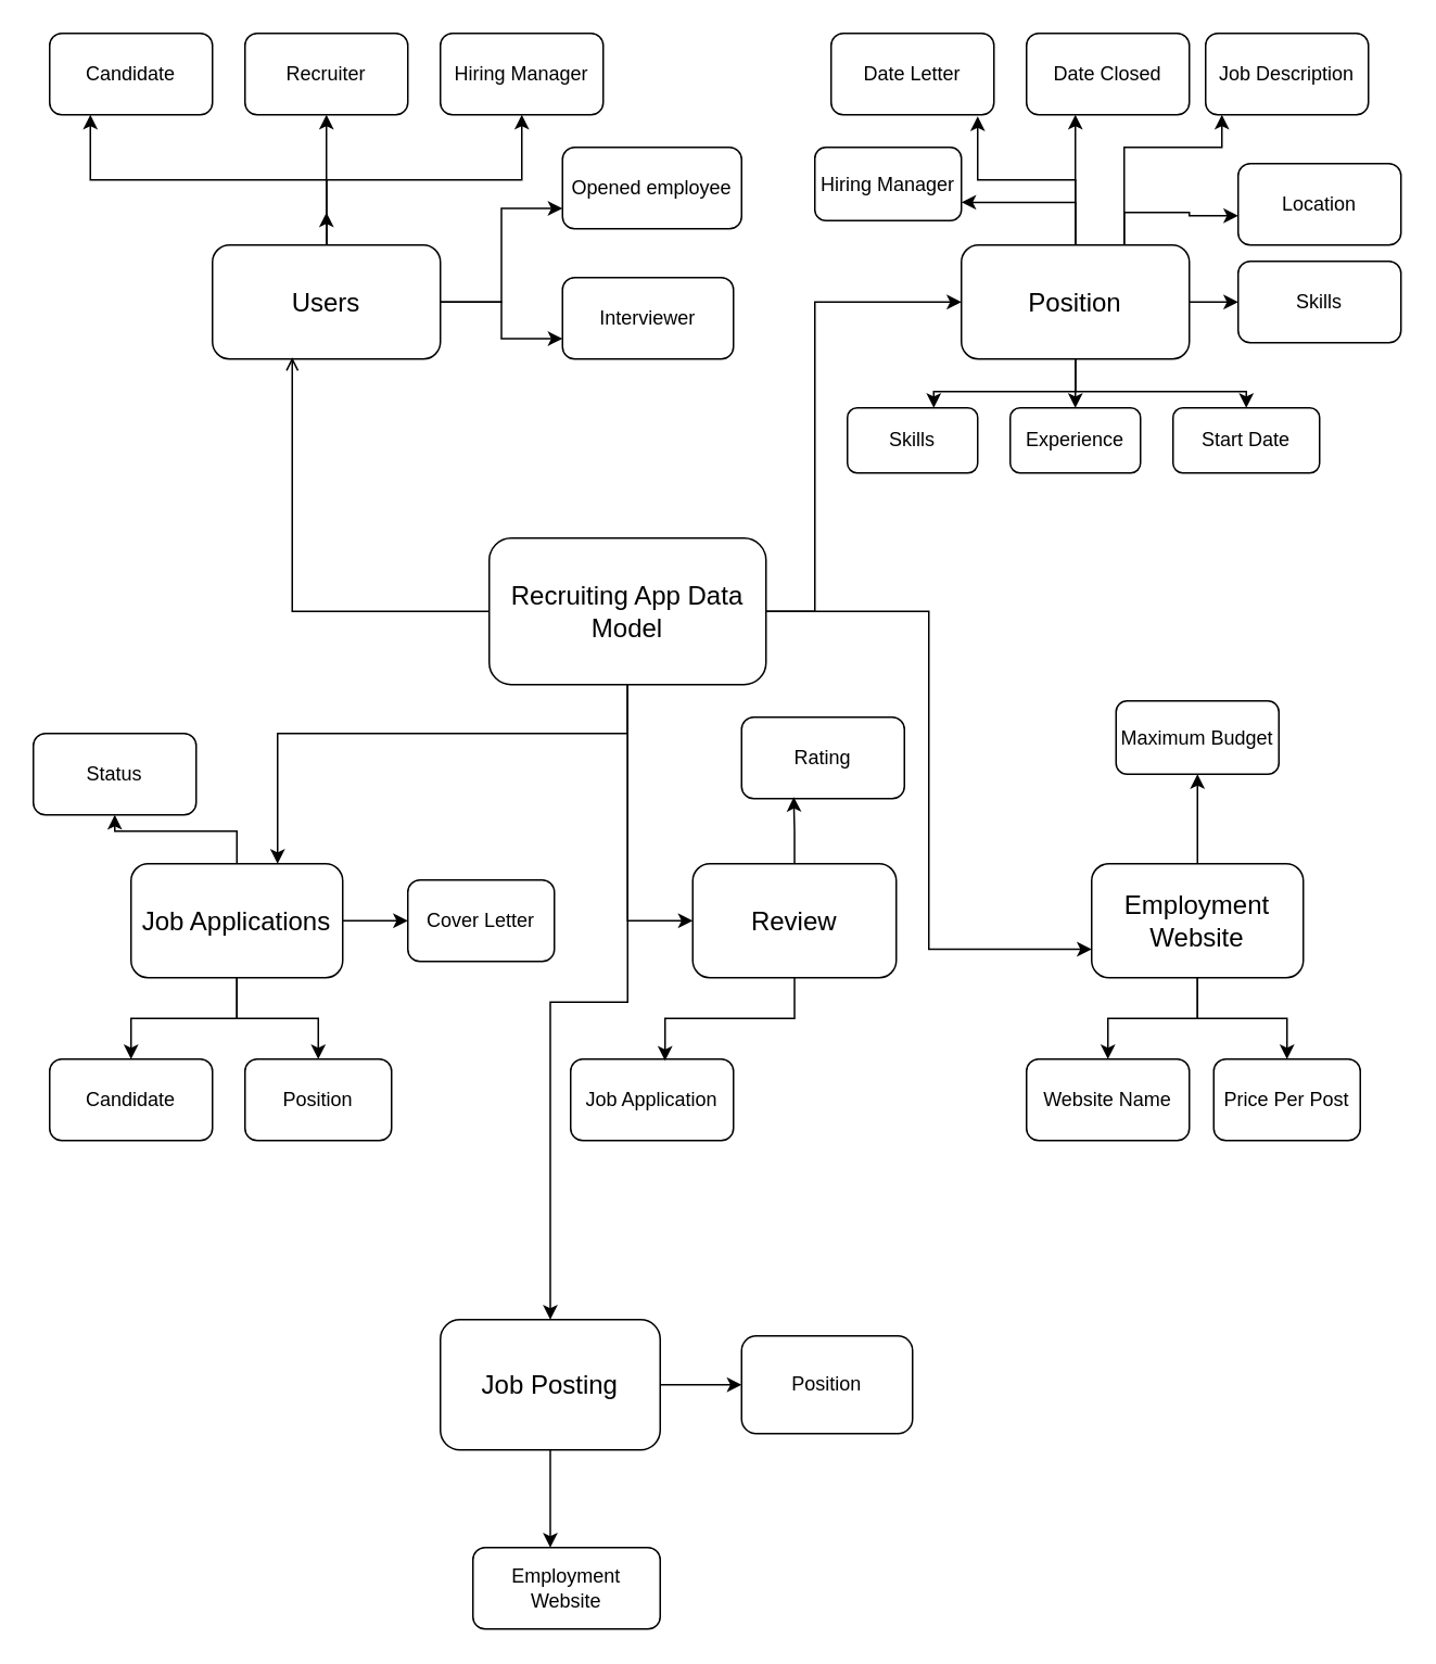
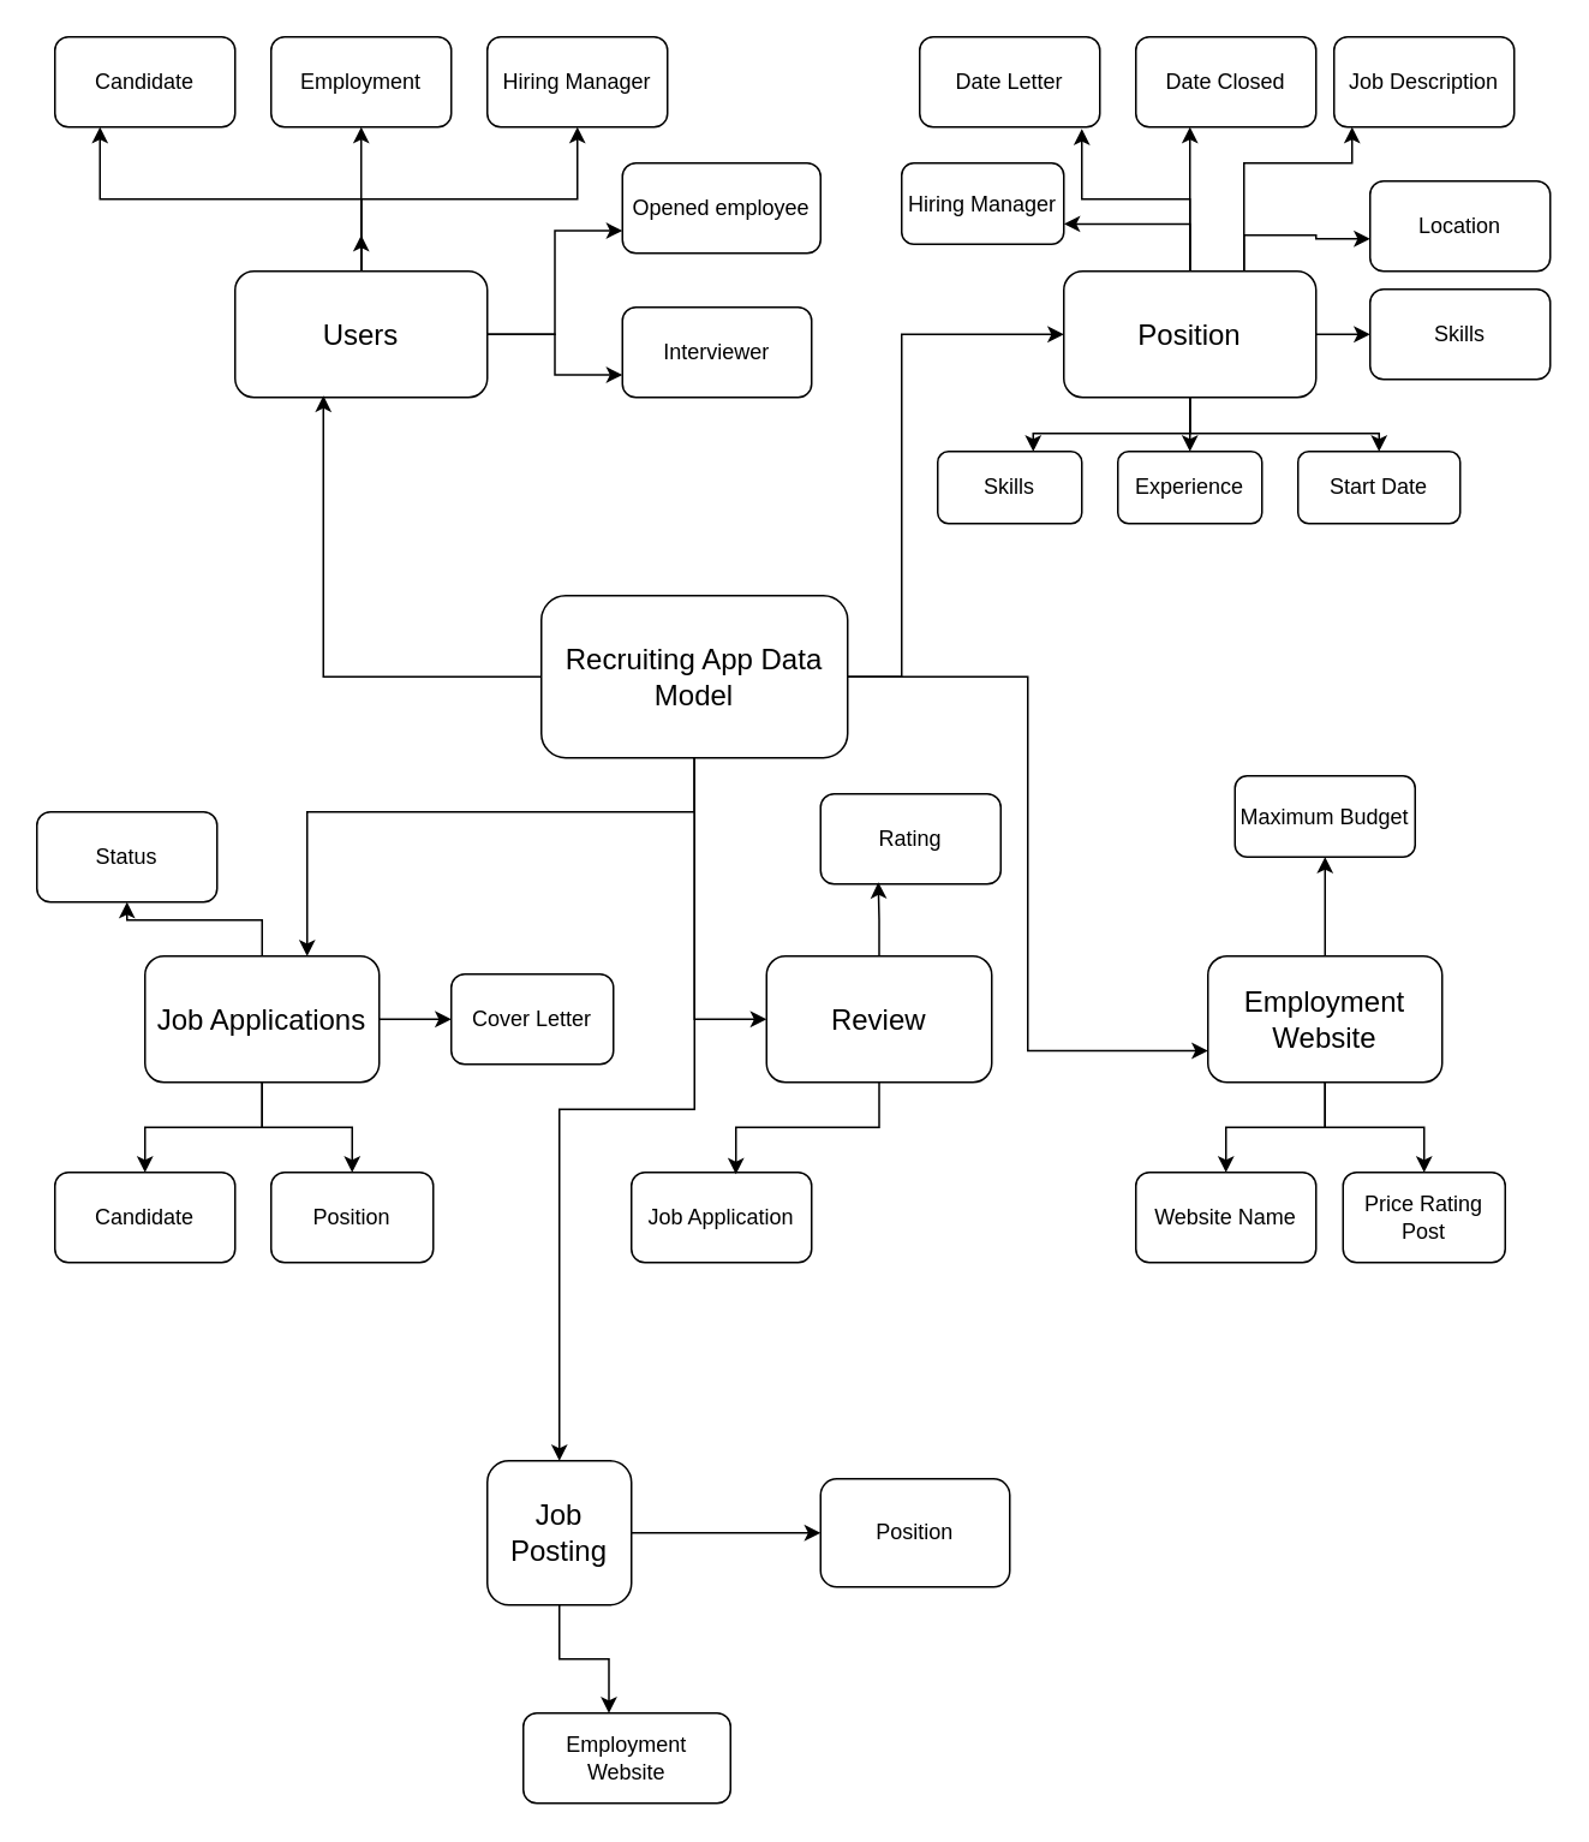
  <mxCell id="0" />
  <mxCell id="1" parent="0" />
  <mxCell id="2" style="edgeStyle=orthogonalEdgeStyle;rounded=0;orthogonalLoop=1;jettySize=auto;html=1;entryX=0;entryY=0.5;entryDx=0;entryDy=0;" edge="1" parent="1" source="7" target="23"><mxGeometry relative="1" as="geometry"><Array as="points"><mxPoint x="500" y="375" /><mxPoint x="500" y="185" /></Array></mxGeometry></mxCell>
  <mxCell id="3" style="edgeStyle=orthogonalEdgeStyle;rounded=0;orthogonalLoop=1;jettySize=auto;html=1;" edge="1" parent="1" source="7" target="42"><mxGeometry relative="1" as="geometry"><Array as="points"><mxPoint x="385" y="450" /><mxPoint x="170" y="450" /></Array></mxGeometry></mxCell>
  <mxCell id="4" style="edgeStyle=orthogonalEdgeStyle;rounded=0;orthogonalLoop=1;jettySize=auto;html=1;entryX=0;entryY=0.5;entryDx=0;entryDy=0;" edge="1" parent="1" source="7" target="47"><mxGeometry relative="1" as="geometry" /></mxCell>
  <mxCell id="5" style="edgeStyle=orthogonalEdgeStyle;rounded=0;orthogonalLoop=1;jettySize=auto;html=1;entryX=0;entryY=0.75;entryDx=0;entryDy=0;" edge="1" parent="1" source="7" target="51"><mxGeometry relative="1" as="geometry" /></mxCell>
  <mxCell id="6" style="edgeStyle=orthogonalEdgeStyle;rounded=0;orthogonalLoop=1;jettySize=auto;html=1;" edge="1" parent="1" source="7" target="53"><mxGeometry relative="1" as="geometry" /></mxCell>
  <mxCell id="7" value="&lt;font size=&quot;3&quot;&gt;Recruiting App Data Model&lt;/font&gt;" style="rounded=1;whiteSpace=wrap;html=1;" vertex="1" parent="1"><mxGeometry x="300" y="330" width="170" height="90" as="geometry" /></mxCell>
  <mxCell id="8" style="edgeStyle=orthogonalEdgeStyle;rounded=0;orthogonalLoop=1;jettySize=auto;html=1;" edge="1" parent="1" source="14"><mxGeometry relative="1" as="geometry"><mxPoint x="200" y="130" as="targetPoint" /></mxGeometry></mxCell>
  <mxCell id="9" style="edgeStyle=orthogonalEdgeStyle;rounded=0;orthogonalLoop=1;jettySize=auto;html=1;entryX=0.5;entryY=1;entryDx=0;entryDy=0;" edge="1" parent="1" source="14" target="16"><mxGeometry relative="1" as="geometry" /></mxCell>
  <mxCell id="10" style="edgeStyle=orthogonalEdgeStyle;rounded=0;orthogonalLoop=1;jettySize=auto;html=1;entryX=0.25;entryY=1;entryDx=0;entryDy=0;" edge="1" parent="1" source="14" target="15"><mxGeometry relative="1" as="geometry" /></mxCell>
  <mxCell id="11" style="edgeStyle=orthogonalEdgeStyle;rounded=0;orthogonalLoop=1;jettySize=auto;html=1;entryX=0.5;entryY=1;entryDx=0;entryDy=0;" edge="1" parent="1" source="14" target="17"><mxGeometry relative="1" as="geometry" /></mxCell>
  <mxCell id="12" style="edgeStyle=orthogonalEdgeStyle;rounded=0;orthogonalLoop=1;jettySize=auto;html=1;entryX=0;entryY=0.75;entryDx=0;entryDy=0;" edge="1" parent="1" source="14" target="18"><mxGeometry relative="1" as="geometry" /></mxCell>
  <mxCell id="13" style="edgeStyle=orthogonalEdgeStyle;rounded=0;orthogonalLoop=1;jettySize=auto;html=1;entryX=0;entryY=0.75;entryDx=0;entryDy=0;" edge="1" parent="1" source="14" target="19"><mxGeometry relative="1" as="geometry" /></mxCell>
  <mxCell id="14" value="&lt;font size=&quot;3&quot;&gt;Users&lt;/font&gt;" style="rounded=1;whiteSpace=wrap;html=1;" vertex="1" parent="1"><mxGeometry x="130" y="150" width="140" height="70" as="geometry" /></mxCell>
  <mxCell id="15" value="Candidate" style="rounded=1;whiteSpace=wrap;html=1;" vertex="1" parent="1"><mxGeometry x="30" y="20" width="100" height="50" as="geometry" /></mxCell>
- <mxCell id="16" value="Recruiter" style="rounded=1;whiteSpace=wrap;html=1;" vertex="1" parent="1"><mxGeometry x="150" y="20" width="100" height="50" as="geometry" /></mxCell>
+ <mxCell id="16" value="Employment" style="rounded=1;whiteSpace=wrap;html=1;" vertex="1" parent="1"><mxGeometry x="150" y="20" width="100" height="50" as="geometry" /></mxCell>
  <mxCell id="17" value="Hiring Manager" style="rounded=1;whiteSpace=wrap;html=1;" vertex="1" parent="1"><mxGeometry x="270" y="20" width="100" height="50" as="geometry" /></mxCell>
  <mxCell id="18" value="Opened employee" style="rounded=1;whiteSpace=wrap;html=1;" vertex="1" parent="1"><mxGeometry x="345" y="90" width="110" height="50" as="geometry" /></mxCell>
  <mxCell id="19" value="Interviewer" style="rounded=1;whiteSpace=wrap;html=1;" vertex="1" parent="1"><mxGeometry x="345" y="170" width="105" height="50" as="geometry" /></mxCell>
  <mxCell id="20" style="edgeStyle=orthogonalEdgeStyle;rounded=0;orthogonalLoop=1;jettySize=auto;html=1;entryX=1;entryY=0.75;entryDx=0;entryDy=0;" edge="1" parent="1" source="23" target="32"><mxGeometry relative="1" as="geometry" /></mxCell>
  <mxCell id="21" value="" style="edgeStyle=orthogonalEdgeStyle;rounded=0;orthogonalLoop=1;jettySize=auto;html=1;" edge="1" parent="1" source="23" target="30"><mxGeometry relative="1" as="geometry" /></mxCell>
  <mxCell id="22" style="edgeStyle=orthogonalEdgeStyle;rounded=0;orthogonalLoop=1;jettySize=auto;html=1;entryX=0;entryY=0.64;entryDx=0;entryDy=0;entryPerimeter=0;" edge="1" parent="1" source="23" target="27"><mxGeometry relative="1" as="geometry"><Array as="points"><mxPoint x="690" y="130" /><mxPoint x="730" y="130" /><mxPoint x="730" y="132" /></Array></mxGeometry></mxCell>
  <mxCell id="23" value="&lt;font size=&quot;3&quot;&gt;Position&lt;/font&gt;" style="rounded=1;whiteSpace=wrap;html=1;" vertex="1" parent="1"><mxGeometry x="590" y="150" width="140" height="70" as="geometry" /></mxCell>
  <mxCell id="24" value="Date Letter" style="rounded=1;whiteSpace=wrap;html=1;" vertex="1" parent="1"><mxGeometry x="510" y="20" width="100" height="50" as="geometry" /></mxCell>
  <mxCell id="25" value="Date Closed" style="rounded=1;whiteSpace=wrap;html=1;" vertex="1" parent="1"><mxGeometry x="630" y="20" width="100" height="50" as="geometry" /></mxCell>
  <mxCell id="26" value="Job Description" style="rounded=1;whiteSpace=wrap;html=1;" vertex="1" parent="1"><mxGeometry x="740" y="20" width="100" height="50" as="geometry" /></mxCell>
  <mxCell id="27" value="Location" style="rounded=1;whiteSpace=wrap;html=1;" vertex="1" parent="1"><mxGeometry x="760" y="100" width="100" height="50" as="geometry" /></mxCell>
  <mxCell id="28" value="Skills" style="rounded=1;whiteSpace=wrap;html=1;" vertex="1" parent="1"><mxGeometry x="760" y="160" width="100" height="50" as="geometry" /></mxCell>
  <mxCell id="29" value="Skills" style="rounded=1;whiteSpace=wrap;html=1;" vertex="1" parent="1"><mxGeometry x="520" y="250" width="80" height="40" as="geometry" /></mxCell>
  <mxCell id="30" value="Experience" style="rounded=1;whiteSpace=wrap;html=1;" vertex="1" parent="1"><mxGeometry x="620" y="250" width="80" height="40" as="geometry" /></mxCell>
  <mxCell id="31" value="Start Date" style="rounded=1;whiteSpace=wrap;html=1;" vertex="1" parent="1"><mxGeometry x="720" y="250" width="90" height="40" as="geometry" /></mxCell>
  <mxCell id="32" value="Hiring Manager" style="rounded=1;whiteSpace=wrap;html=1;" vertex="1" parent="1"><mxGeometry x="500" y="90" width="90" height="45" as="geometry" /></mxCell>
  <mxCell id="33" style="edgeStyle=orthogonalEdgeStyle;rounded=0;orthogonalLoop=1;jettySize=auto;html=1;entryX=0.9;entryY=1.02;entryDx=0;entryDy=0;entryPerimeter=0;" edge="1" parent="1" source="23" target="24"><mxGeometry relative="1" as="geometry" /></mxCell>
  <mxCell id="34" style="edgeStyle=orthogonalEdgeStyle;rounded=0;orthogonalLoop=1;jettySize=auto;html=1;" edge="1" parent="1" source="23"><mxGeometry relative="1" as="geometry"><mxPoint x="660" y="70" as="targetPoint" /></mxGeometry></mxCell>
  <mxCell id="35" style="edgeStyle=orthogonalEdgeStyle;rounded=0;orthogonalLoop=1;jettySize=auto;html=1;entryX=0.1;entryY=1;entryDx=0;entryDy=0;entryPerimeter=0;" edge="1" parent="1" source="23" target="26"><mxGeometry relative="1" as="geometry"><Array as="points"><mxPoint x="690" y="90" /><mxPoint x="750" y="90" /></Array></mxGeometry></mxCell>
  <mxCell id="36" style="edgeStyle=orthogonalEdgeStyle;rounded=0;orthogonalLoop=1;jettySize=auto;html=1;entryX=0.663;entryY=0;entryDx=0;entryDy=0;entryPerimeter=0;" edge="1" parent="1" source="23" target="29"><mxGeometry relative="1" as="geometry" /></mxCell>
  <mxCell id="37" style="edgeStyle=orthogonalEdgeStyle;rounded=0;orthogonalLoop=1;jettySize=auto;html=1;entryDx=0;entryDy=0;entryPerimeter=0;" edge="1" parent="1" source="23" target="31"><mxGeometry relative="1" as="geometry"><Array as="points"><mxPoint x="660" y="240" /><mxPoint x="765" y="240" /></Array></mxGeometry></mxCell>
  <mxCell id="38" style="edgeStyle=orthogonalEdgeStyle;rounded=0;orthogonalLoop=1;jettySize=auto;html=1;entryDx=0;entryDy=0;entryPerimeter=0;" edge="1" parent="1" source="23" target="28"><mxGeometry relative="1" as="geometry" /></mxCell>
  <mxCell id="39" style="edgeStyle=orthogonalEdgeStyle;rounded=0;orthogonalLoop=1;jettySize=auto;html=1;" edge="1" parent="1" source="42" target="45"><mxGeometry relative="1" as="geometry" /></mxCell>
  <mxCell id="40" style="edgeStyle=orthogonalEdgeStyle;rounded=0;orthogonalLoop=1;jettySize=auto;html=1;entryX=0.5;entryY=0;entryDx=0;entryDy=0;" edge="1" parent="1" source="42" target="44"><mxGeometry relative="1" as="geometry" /></mxCell>
  <mxCell id="41" style="edgeStyle=orthogonalEdgeStyle;rounded=0;orthogonalLoop=1;jettySize=auto;html=1;entryX=0.5;entryY=0;entryDx=0;entryDy=0;" edge="1" parent="1" source="42" target="43"><mxGeometry relative="1" as="geometry" /></mxCell>
  <mxCell id="42" value="&lt;font size=&quot;3&quot;&gt;Job Applications&lt;/font&gt;" style="rounded=1;whiteSpace=wrap;html=1;" vertex="1" parent="1"><mxGeometry x="80" y="530" width="130" height="70" as="geometry" /></mxCell>
  <mxCell id="43" value="Candidate" style="rounded=1;whiteSpace=wrap;html=1;" vertex="1" parent="1"><mxGeometry x="30" y="650" width="100" height="50" as="geometry" /></mxCell>
  <mxCell id="44" value="Position" style="rounded=1;whiteSpace=wrap;html=1;" vertex="1" parent="1"><mxGeometry x="150" y="650" width="90" height="50" as="geometry" /></mxCell>
  <mxCell id="45" value="Cover Letter" style="rounded=1;whiteSpace=wrap;html=1;" vertex="1" parent="1"><mxGeometry x="250" y="540" width="90" height="50" as="geometry" /></mxCell>
  <mxCell id="46" value="Status" style="rounded=1;whiteSpace=wrap;html=1;" vertex="1" parent="1"><mxGeometry x="20" y="450" width="100" height="50" as="geometry" /></mxCell>
  <mxCell id="47" value="&lt;font size=&quot;3&quot;&gt;Review&lt;/font&gt;" style="rounded=1;whiteSpace=wrap;html=1;" vertex="1" parent="1"><mxGeometry x="425" y="530" width="125" height="70" as="geometry" /></mxCell>
  <mxCell id="48" style="edgeStyle=orthogonalEdgeStyle;rounded=0;orthogonalLoop=1;jettySize=auto;html=1;entryX=0.5;entryY=1;entryDx=0;entryDy=0;" edge="1" parent="1" source="51" target="62"><mxGeometry relative="1" as="geometry" /></mxCell>
  <mxCell id="49" style="edgeStyle=orthogonalEdgeStyle;rounded=0;orthogonalLoop=1;jettySize=auto;html=1;entryX=0.5;entryY=0;entryDx=0;entryDy=0;" edge="1" parent="1" source="51" target="60"><mxGeometry relative="1" as="geometry" /></mxCell>
  <mxCell id="50" style="edgeStyle=orthogonalEdgeStyle;rounded=0;orthogonalLoop=1;jettySize=auto;html=1;entryX=0.5;entryY=0;entryDx=0;entryDy=0;" edge="1" parent="1" source="51" target="61"><mxGeometry relative="1" as="geometry" /></mxCell>
  <mxCell id="51" value="&lt;font size=&quot;3&quot;&gt;Employment Website&lt;/font&gt;" style="rounded=1;whiteSpace=wrap;html=1;" vertex="1" parent="1"><mxGeometry x="670" y="530" width="130" height="70" as="geometry" /></mxCell>
  <mxCell id="52" style="edgeStyle=orthogonalEdgeStyle;rounded=0;orthogonalLoop=1;jettySize=auto;html=1;" edge="1" parent="1" source="53" target="63"><mxGeometry relative="1" as="geometry" /></mxCell>
- <mxCell id="53" value="&lt;font size=&quot;3&quot;&gt;Job Posting&lt;/font&gt;" style="rounded=1;whiteSpace=wrap;html=1;" vertex="1" parent="1"><mxGeometry x="270" y="810" width="135" height="80" as="geometry" /></mxCell>
+ <mxCell id="53" value="&lt;font size=&quot;3&quot;&gt;Job Posting&lt;/font&gt;" style="rounded=1;whiteSpace=wrap;html=1;" vertex="1" parent="1"><mxGeometry x="270" y="810" width="80" height="80" as="geometry" /></mxCell>
  <mxCell id="54" style="edgeStyle=orthogonalEdgeStyle;rounded=0;orthogonalLoop=1;jettySize=auto;html=1;entryDx=0;entryDy=0;entryPerimeter=0;" edge="1" parent="1" source="42" target="46"><mxGeometry relative="1" as="geometry" /></mxCell>
- <mxCell id="55" style="edgeStyle=orthogonalEdgeStyle;rounded=0;orthogonalLoop=1;jettySize=auto;html=1;entryX=0.35;entryY=0.986;entryDx=0;entryDy=0;entryPerimeter=0;endArrow=open;" edge="1" parent="1" source="7" target="14"><mxGeometry relative="1" as="geometry" /></mxCell>
+ <mxCell id="55" style="edgeStyle=orthogonalEdgeStyle;rounded=0;orthogonalLoop=1;jettySize=auto;html=1;entryX=0.35;entryY=0.986;entryDx=0;entryDy=0;entryPerimeter=0;" edge="1" parent="1" source="7" target="14"><mxGeometry relative="1" as="geometry" /></mxCell>
  <mxCell id="56" value="Job Application" style="rounded=1;whiteSpace=wrap;html=1;" vertex="1" parent="1"><mxGeometry x="350" y="650" width="100" height="50" as="geometry" /></mxCell>
  <mxCell id="57" value="Rating" style="rounded=1;whiteSpace=wrap;html=1;" vertex="1" parent="1"><mxGeometry x="455" y="440" width="100" height="50" as="geometry" /></mxCell>
  <mxCell id="58" style="edgeStyle=orthogonalEdgeStyle;rounded=0;orthogonalLoop=1;jettySize=auto;html=1;entryX=0.32;entryY=0.98;entryDx=0;entryDy=0;entryPerimeter=0;" edge="1" parent="1" source="47" target="57"><mxGeometry relative="1" as="geometry" /></mxCell>
  <mxCell id="59" style="edgeStyle=orthogonalEdgeStyle;rounded=0;orthogonalLoop=1;jettySize=auto;html=1;entryX=0.58;entryY=0.02;entryDx=0;entryDy=0;entryPerimeter=0;" edge="1" parent="1" source="47" target="56"><mxGeometry relative="1" as="geometry" /></mxCell>
  <mxCell id="60" value="Website Name" style="rounded=1;whiteSpace=wrap;html=1;" vertex="1" parent="1"><mxGeometry x="630" y="650" width="100" height="50" as="geometry" /></mxCell>
- <mxCell id="61" value="Price Per Post" style="rounded=1;whiteSpace=wrap;html=1;" vertex="1" parent="1"><mxGeometry x="745" y="650" width="90" height="50" as="geometry" /></mxCell>
+ <mxCell id="61" value="Price Rating Post" style="rounded=1;whiteSpace=wrap;html=1;" vertex="1" parent="1"><mxGeometry x="745" y="650" width="90" height="50" as="geometry" /></mxCell>
  <mxCell id="62" value="Maximum Budget" style="rounded=1;whiteSpace=wrap;html=1;" vertex="1" parent="1"><mxGeometry x="685" y="430" width="100" height="45" as="geometry" /></mxCell>
  <mxCell id="63" value="Position" style="rounded=1;whiteSpace=wrap;html=1;" vertex="1" parent="1"><mxGeometry x="455" y="820" width="105" height="60" as="geometry" /></mxCell>
  <mxCell id="64" value="Employment Website" style="rounded=1;whiteSpace=wrap;html=1;" vertex="1" parent="1"><mxGeometry x="290" y="950" width="115" height="50" as="geometry" /></mxCell>
  <mxCell id="65" style="edgeStyle=orthogonalEdgeStyle;rounded=0;orthogonalLoop=1;jettySize=auto;html=1;entryX=0.413;entryY=0;entryDx=0;entryDy=0;entryPerimeter=0;" edge="1" parent="1" source="53" target="64"><mxGeometry relative="1" as="geometry" /></mxCell>
